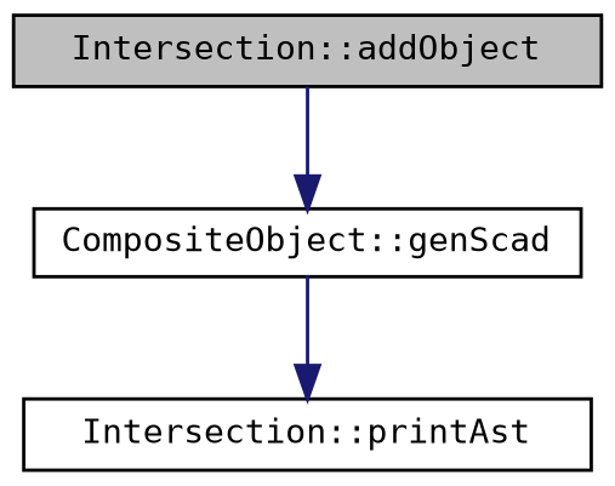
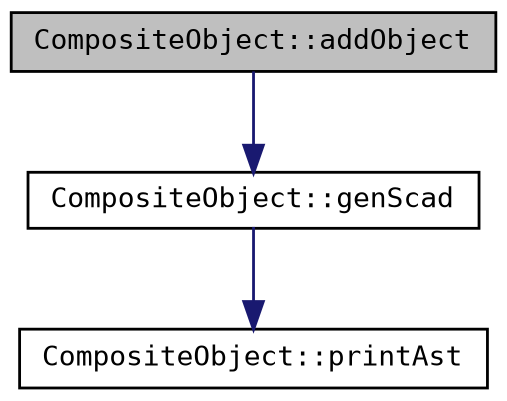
  digraph {
    fontname="DejaVu Sans Mono"
    rankdir=TB
    node [color=black fillcolor=white fontname="DejaVu Sans Mono" fontsize=10 shape=record style=filled]
    edge [color=midnightblue fontname="DejaVu Sans Mono" fontsize=10 labelfontname=Helvetica labelfontsize=10 style=solid]
-   n1 [fillcolor=grey75 fontcolor=black height=0.2 label="Intersection::addObject" width=0.4]
+   n1 [fillcolor=grey75 fontcolor=black height=0.2 label="CompositeObject::addObject" width=0.4]
    n2 [height=0.2 label="CompositeObject::genScad" width=0.4]
-   n3 [height=0.2 label="Intersection::printAst" width=0.4]
+   n3 [height=0.2 label="CompositeObject::printAst" width=0.4]
    n1 -> n2
    n2 -> n3
  }
